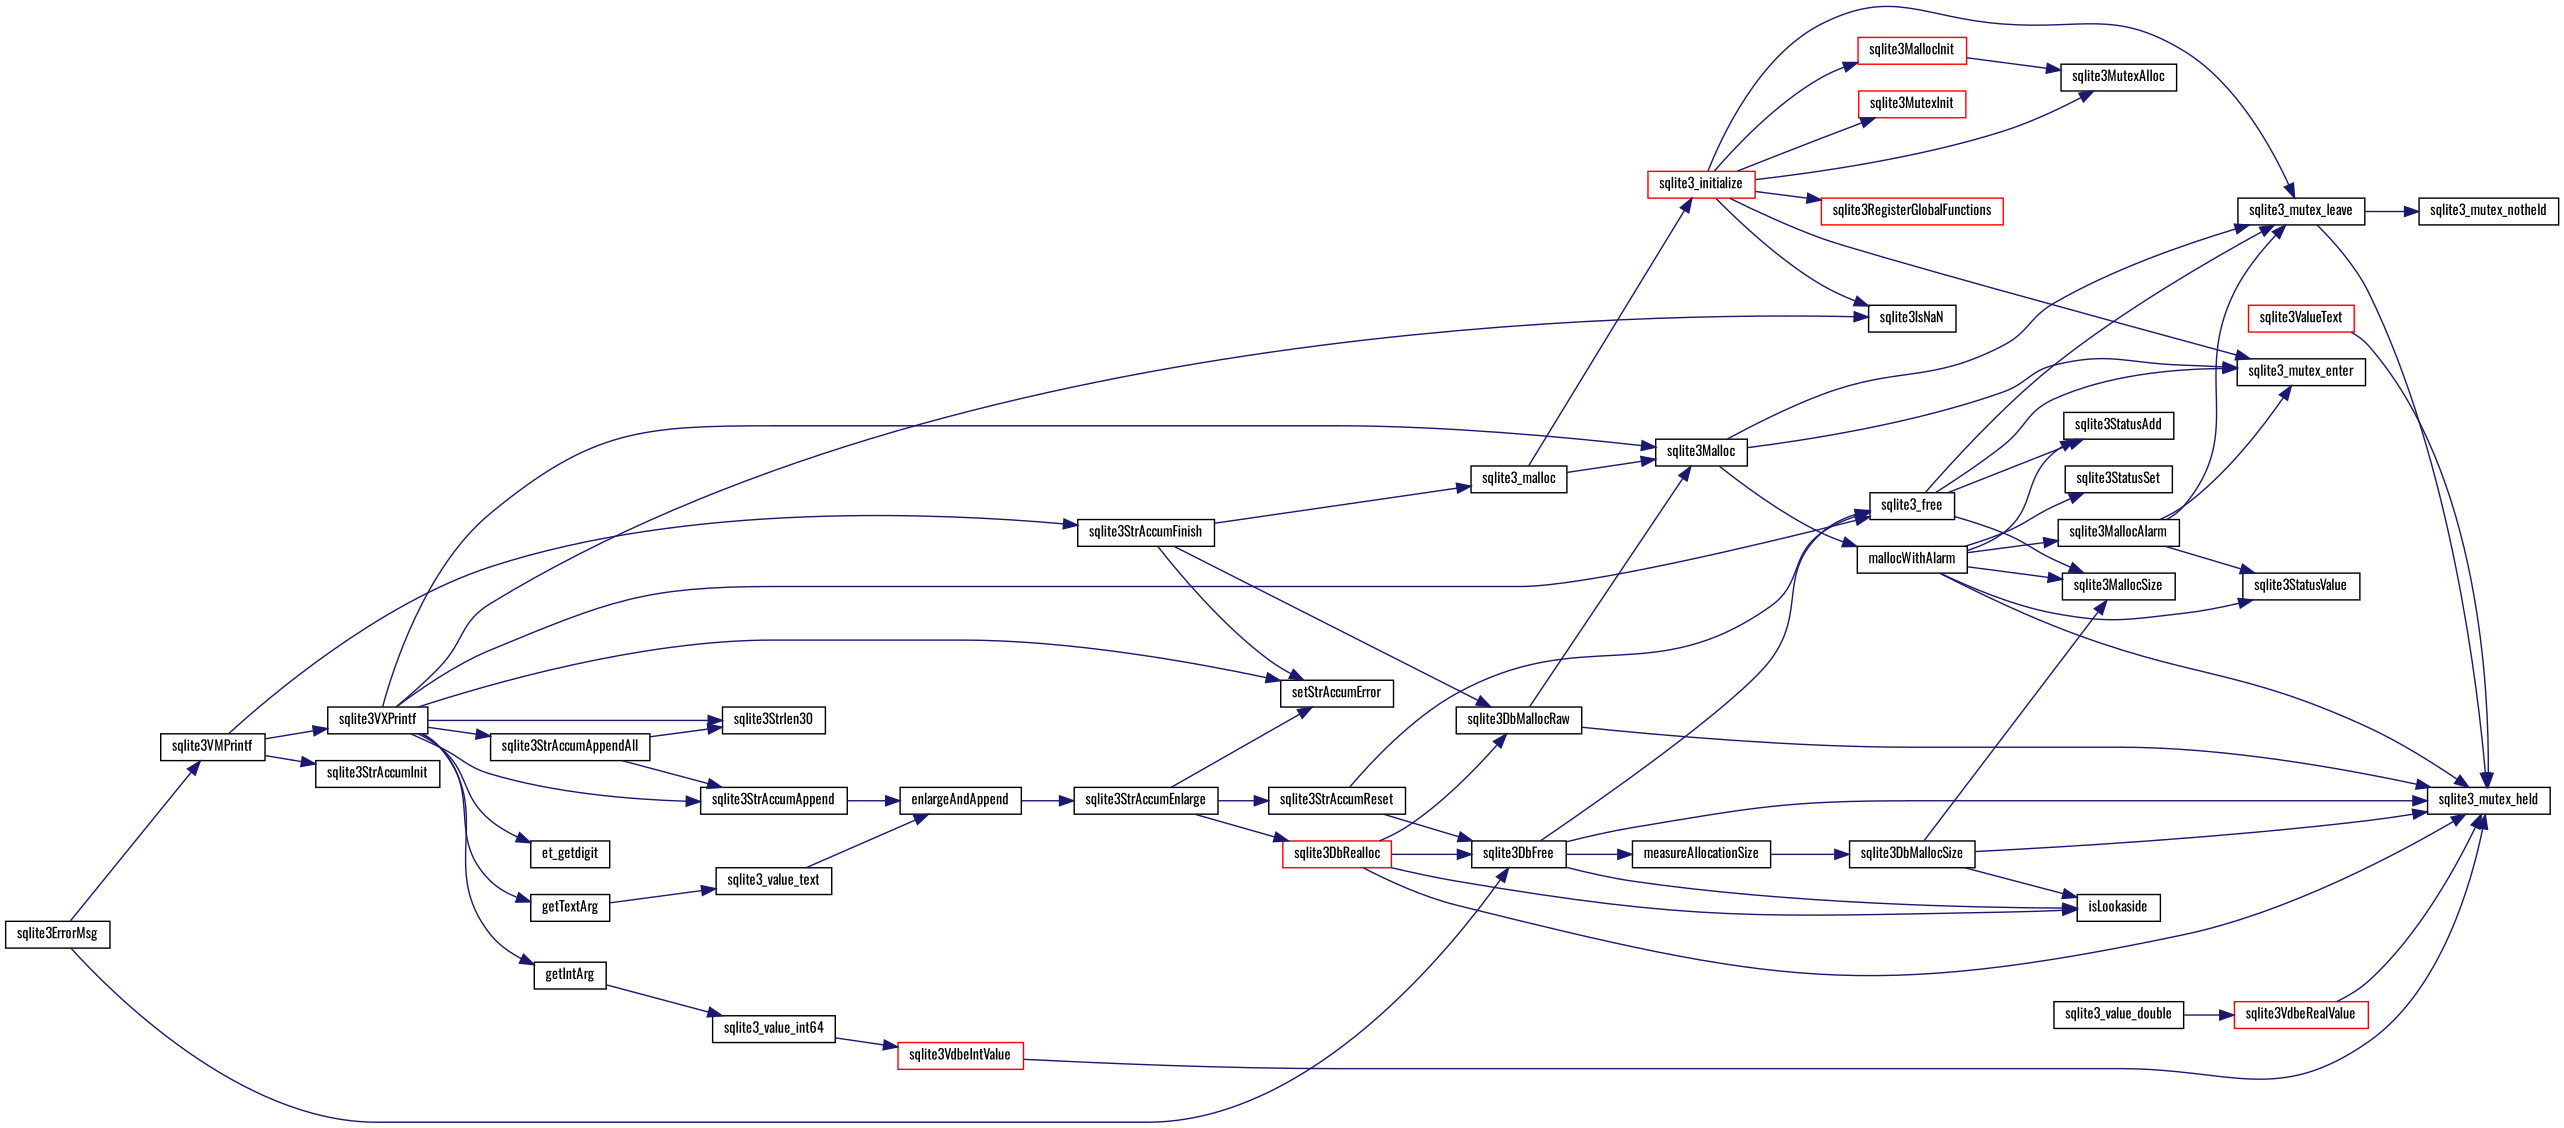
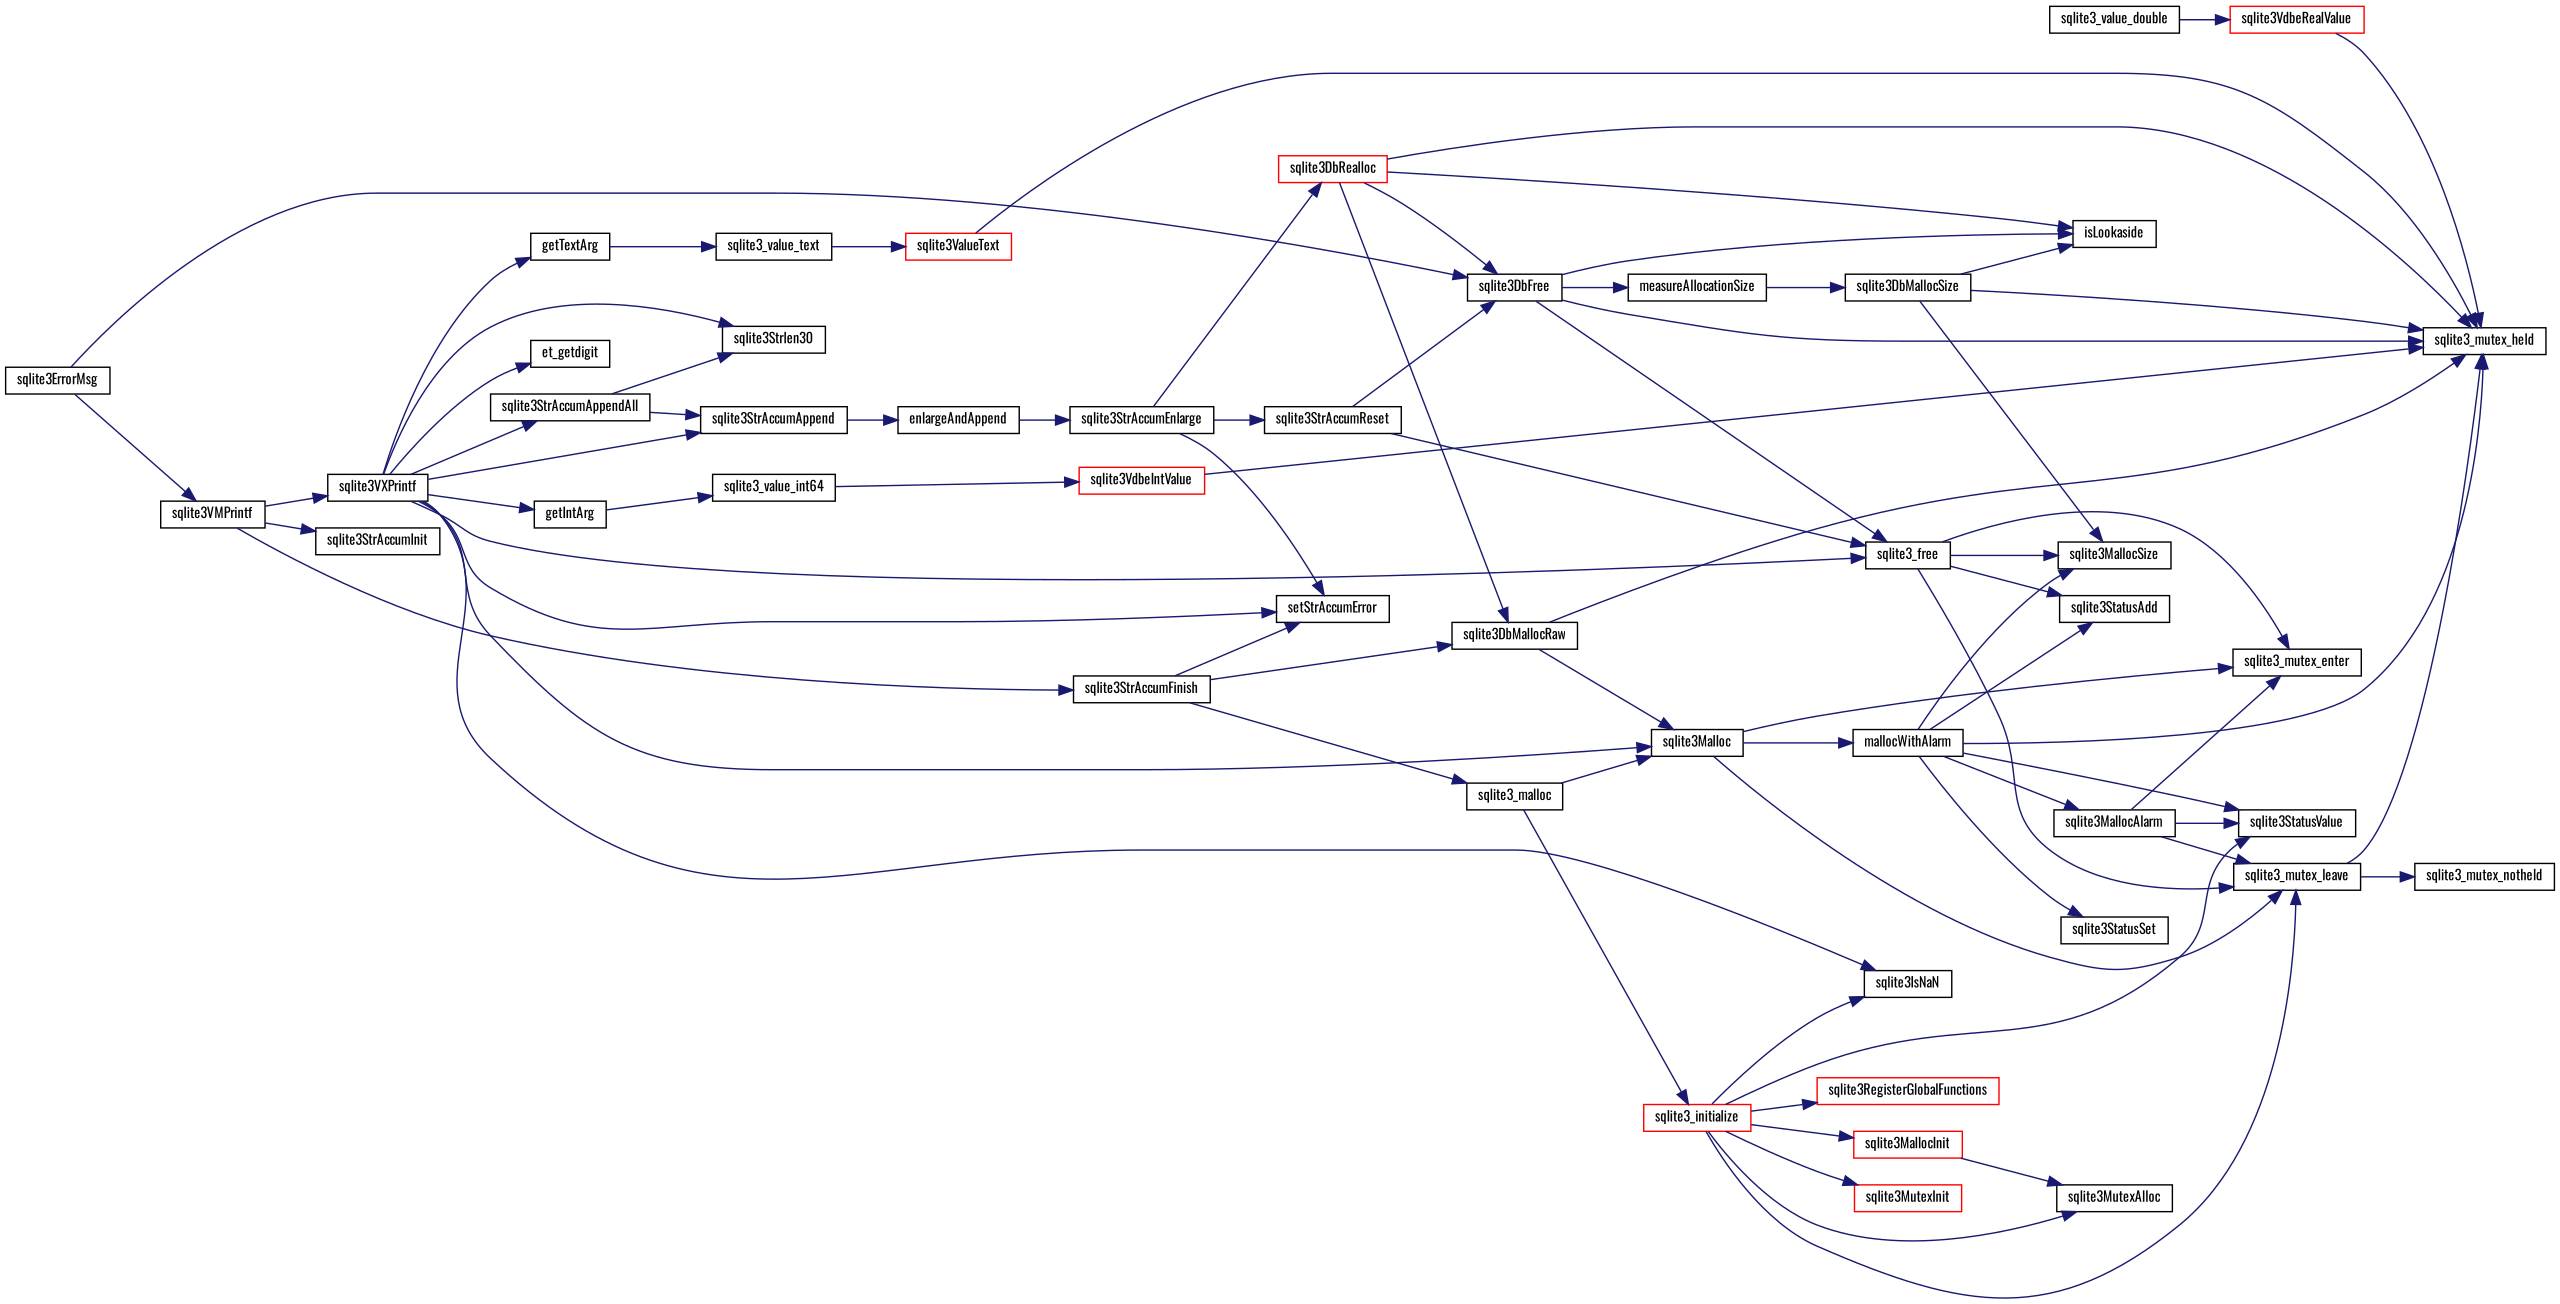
  digraph {
    fontname=Oswald
    rankdir=LR
    node [color=black fillcolor=white fontname=Oswald fontsize=10 shape=record style=filled]
    edge [color=midnightblue fontname=Oswald fontsize=10 labelfontname=FreeSans labelfontsize=10 style=solid]
    n1 [height=0.2 label=sqlite3ErrorMsg width=0.4]
    n2 [height=0.2 label=sqlite3VMPrintf width=0.4]
    n3 [height=0.2 label=sqlite3DbFree width=0.4]
    n4 [height=0.2 label=sqlite3StrAccumInit width=0.4]
    n5 [height=0.2 label=sqlite3VXPrintf width=0.4]
    n6 [height=0.2 label=sqlite3StrAccumFinish width=0.4]
    n7 [height=0.2 label=sqlite3_free width=0.4]
    n8 [height=0.2 label=sqlite3_mutex_held width=0.4]
    n9 [height=0.2 label=measureAllocationSize width=0.4]
    n10 [height=0.2 label=isLookaside width=0.4]
    n11 [height=0.2 label=sqlite3StrAccumAppend width=0.4]
    n12 [height=0.2 label=setStrAccumError width=0.4]
    n13 [height=0.2 label=sqlite3Malloc width=0.4]
    n14 [height=0.2 label=sqlite3IsNaN width=0.4]
    n15 [height=0.2 label=getIntArg width=0.4]
    n16 [height=0.2 label=sqlite3Strlen30 width=0.4]
    n17 [height=0.2 label=et_getdigit width=0.4]
    n18 [height=0.2 label=getTextArg width=0.4]
    n19 [height=0.2 label=sqlite3StrAccumAppendAll width=0.4]
    n20 [height=0.2 label=sqlite3DbMallocRaw width=0.4]
    n21 [height=0.2 label=sqlite3_malloc width=0.4]
    n22 [height=0.2 label=enlargeAndAppend width=0.4]
    n23 [height=0.2 label=sqlite3MallocSize width=0.4]
    n24 [height=0.2 label=sqlite3_mutex_enter width=0.4]
    n25 [height=0.2 label=sqlite3StatusAdd width=0.4]
    n26 [height=0.2 label=sqlite3_mutex_leave width=0.4]
    n27 [height=0.2 label=mallocWithAlarm width=0.4]
    n28 [height=0.2 label=sqlite3_value_int64 width=0.4]
    n29 [height=0.2 label=sqlite3_value_text width=0.4]
    n30 [height=0.2 label=sqlite3StrAccumEnlarge width=0.4]
    n31 [height=0.2 label=sqlite3StrAccumReset width=0.4]
    n32 [color=red height=0.2 label=sqlite3DbRealloc width=0.4]
    n33 [height=0.2 label=sqlite3DbMallocSize width=0.4]
    n34 [height=0.2 label=sqlite3_mutex_notheld width=0.4]
    n35 [height=0.2 label=sqlite3StatusSet width=0.4]
    n36 [height=0.2 label=sqlite3StatusValue width=0.4]
    n37 [height=0.2 label=sqlite3MallocAlarm width=0.4]
    n38 [color=red height=0.2 label=sqlite3_initialize width=0.4]
    n39 [color=red height=0.2 label=sqlite3MutexInit width=0.4]
    n40 [height=0.2 label=sqlite3MutexAlloc width=0.4]
    n41 [color=red height=0.2 label=sqlite3MallocInit width=0.4]
    n42 [color=red height=0.2 label=sqlite3RegisterGlobalFunctions width=0.4]
    n43 [color=red height=0.2 label=sqlite3VdbeIntValue width=0.4]
    n44 [height=0.2 label=sqlite3_value_double width=0.4]
    n45 [color=red height=0.2 label=sqlite3VdbeRealValue width=0.4]
    n46 [color=red height=0.2 label=sqlite3ValueText width=0.4]
    n1 -> n2
    n1 -> n3
    n2 -> n4
    n2 -> n5
    n2 -> n6
    n3 -> n7
    n3 -> n8
    n3 -> n9
    n3 -> n10
    n5 -> n7
    n5 -> n11
    n5 -> n12
    n5 -> n13
    n5 -> n14
    n5 -> n15
    n5 -> n16
    n5 -> n17
    n5 -> n18
    n5 -> n19
    n6 -> n12
    n6 -> n20
    n6 -> n21
    n7 -> n23
    n7 -> n24
    n7 -> n25
    n7 -> n26
    n9 -> n33
    n11 -> n22
    n13 -> n24
    n13 -> n26
    n13 -> n27
    n15 -> n28
    n18 -> n29
    n19 -> n11
    n19 -> n16
    n20 -> n8
    n20 -> n13
    n21 -> n13
    n21 -> n38
    n22 -> n30
    n26 -> n8
    n26 -> n34
    n27 -> n8
    n27 -> n23
    n27 -> n25
    n27 -> n35
    n27 -> n36
    n27 -> n37
    n28 -> n43
-   n29 -> n22
+   n29 -> n46
    n30 -> n12
    n30 -> n31
    n30 -> n32
    n31 -> n3
    n31 -> n7
    n32 -> n3
    n32 -> n8
    n32 -> n10
    n32 -> n20
    n33 -> n8
    n33 -> n10
    n33 -> n23
    n37 -> n24
    n37 -> n26
    n37 -> n36
    n38 -> n14
-   n38 -> n24
+   n38 -> n36
    n38 -> n26
    n38 -> n39
    n38 -> n40
    n38 -> n41
    n38 -> n42
    n41 -> n40
    n43 -> n8
    n44 -> n45
    n45 -> n8
    n46 -> n8
  }
